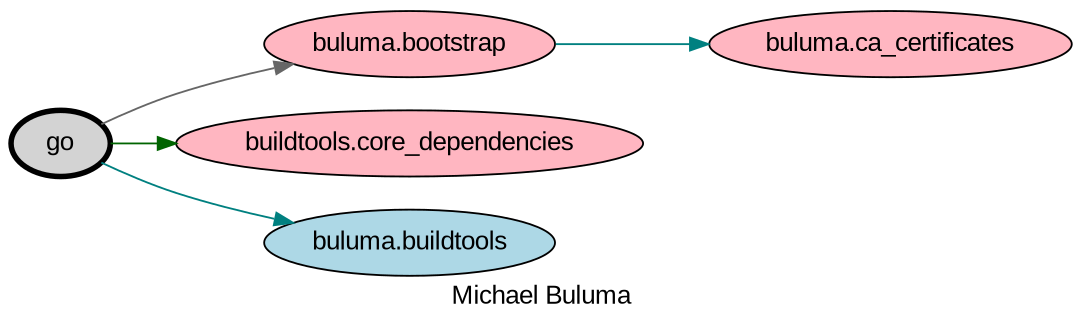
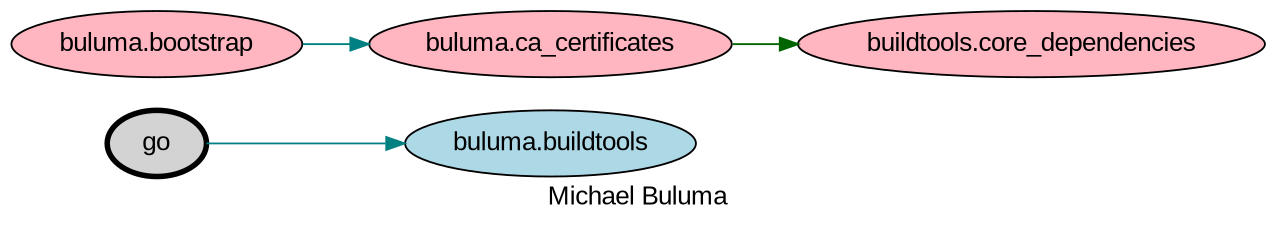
  digraph {
    fontname="Liberation Sans"
    label="Michael Buluma"
    rankdir=LR
    node [fillcolor=lightpink fontname="Liberation Sans" style=filled]
    edge [color=teal fontname="Liberation Sans" style=solid]
    go [fillcolor=lightgrey penwidth=3]
    "buluma.bootstrap"
    n3 [label="buildtools.core_dependencies"]
    "buluma.buildtools" [fillcolor=lightblue]
    "buluma.ca_certificates"
-   go -> "buluma.bootstrap" [color=gray40]
-   go -> n3 [color=darkgreen]
+   "buluma.ca_certificates" -> n3 [color=darkgreen]
    go -> "buluma.buildtools"
    "buluma.bootstrap" -> "buluma.ca_certificates"
  }
